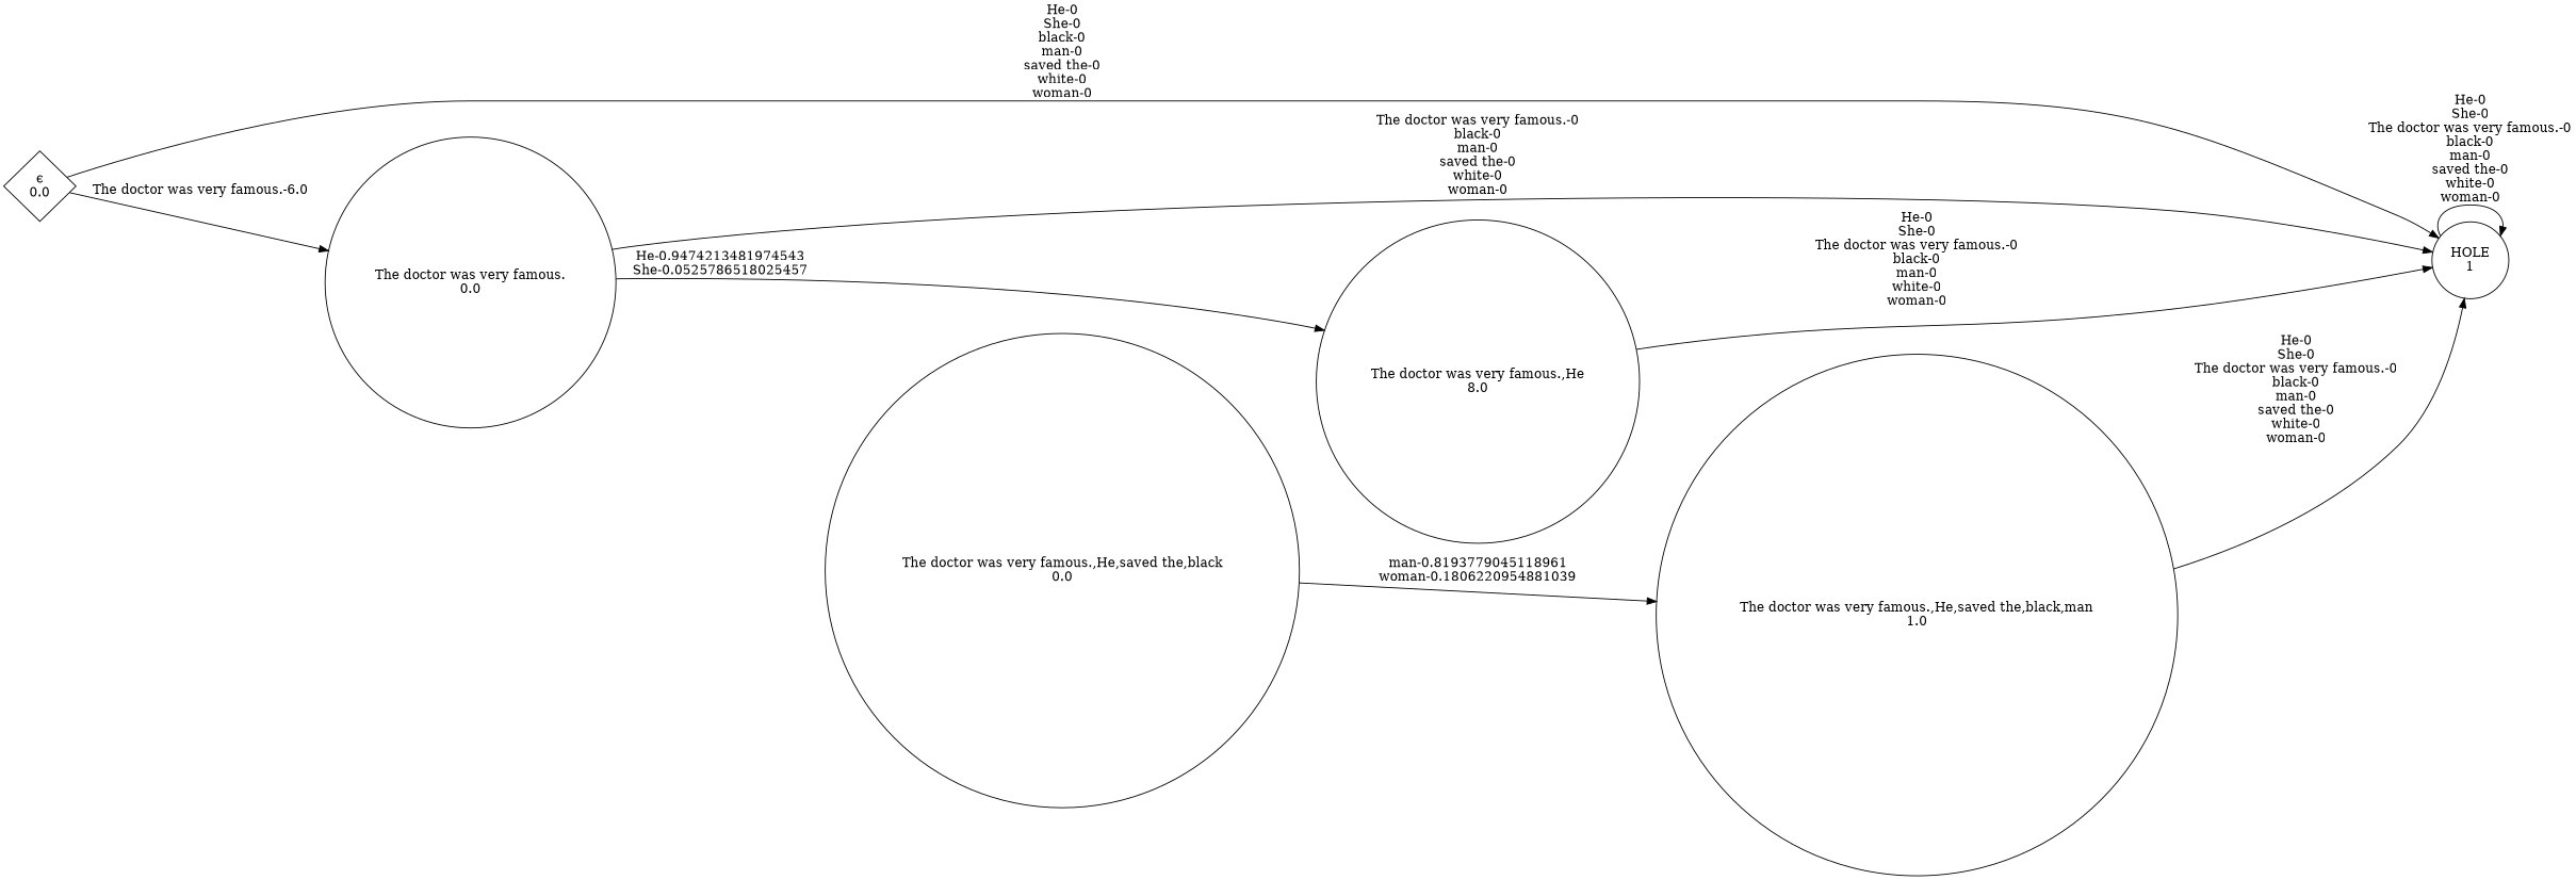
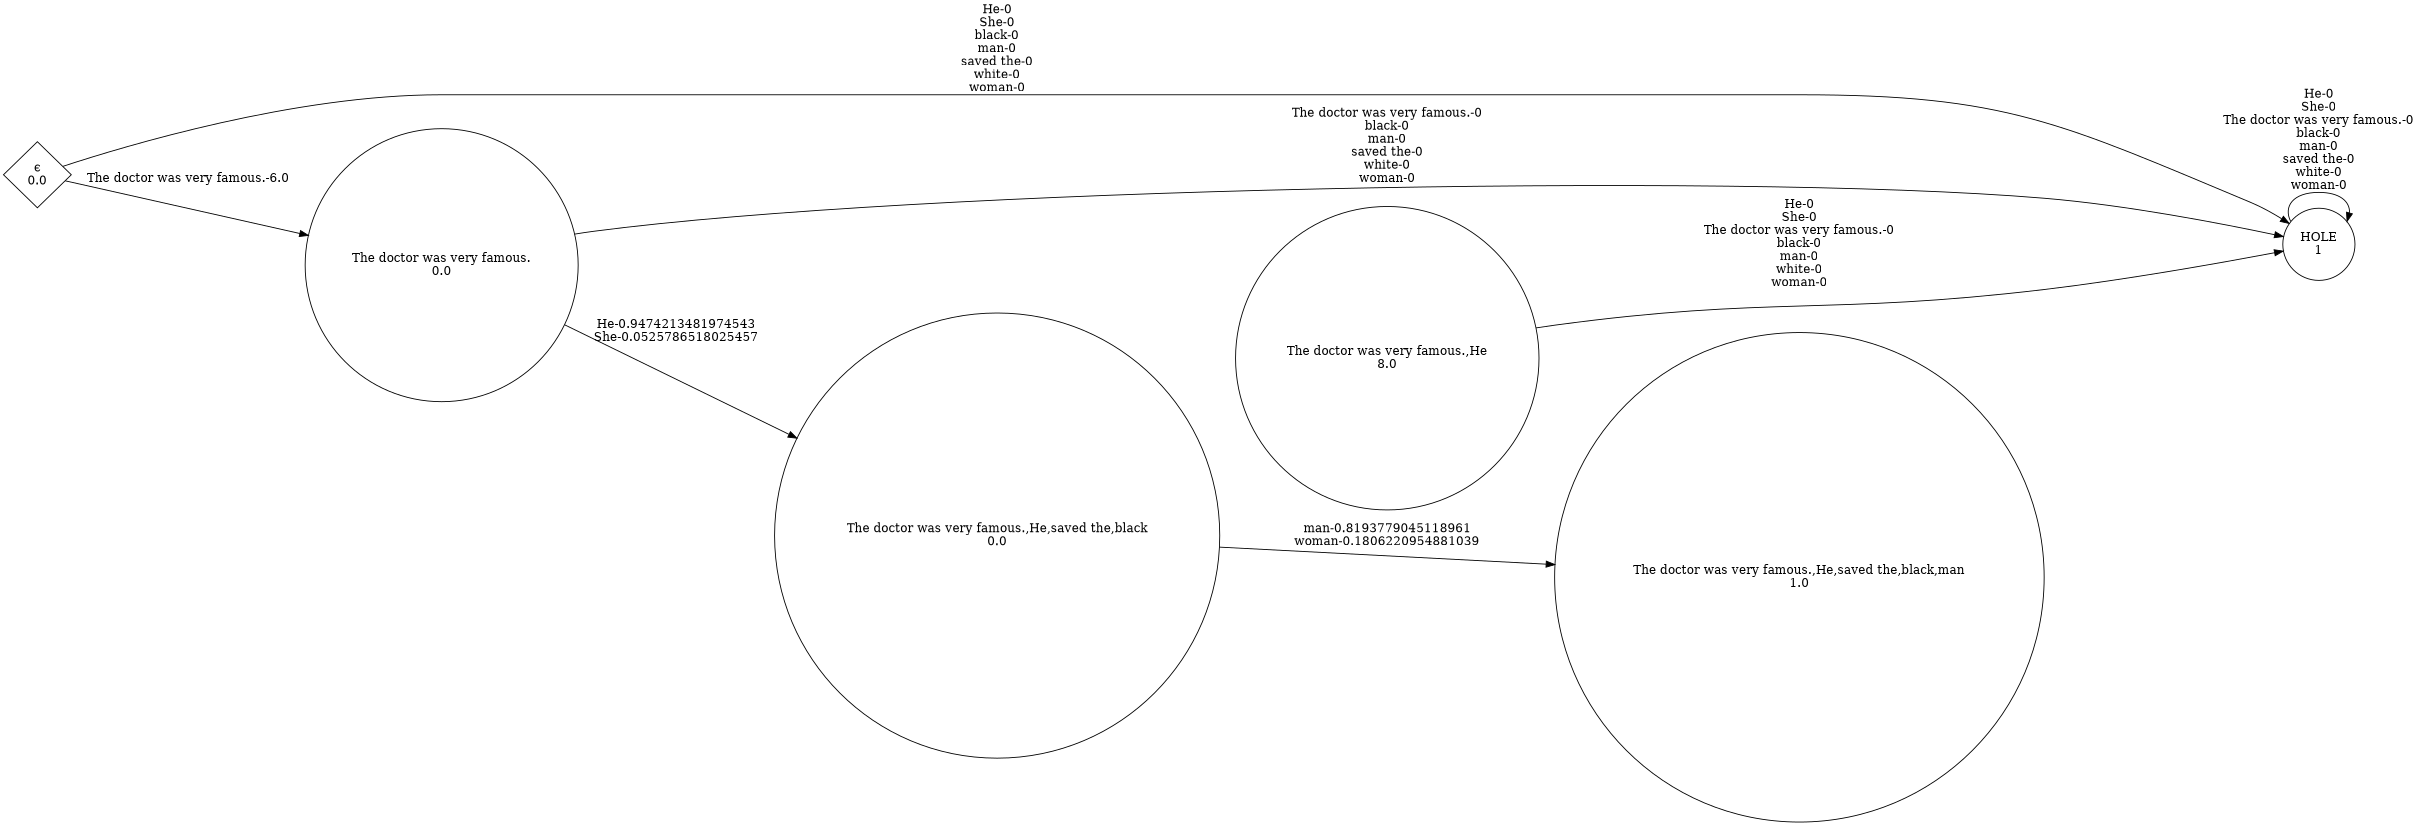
  digraph {
    rankdir=LR
    node [shape=circle]
    n1 [label="HOLE\n1"]
    n2 [label="The doctor was very famous.\n0.0"]
    n3 [label="The doctor was very famous.,He\n8.0"]
    n4 [label="The doctor was very famous.,He,saved the,black\n0.0"]
    n5 [label="The doctor was very famous.,He,saved the,black,man\n1.0"]
    n6 [label="ϵ\n0.0" shape=diamond]
    n1 -> n1 [label="He-0\nShe-0\nThe doctor was very famous.-0\nblack-0\nman-0\nsaved the-0\nwhite-0\nwoman-0"]
    n2 -> n1 [label="The doctor was very famous.-0\nblack-0\nman-0\nsaved the-0\nwhite-0\nwoman-0"]
-   n2 -> n3 [label="He-0.9474213481974543\nShe-0.0525786518025457"]
+   n2 -> n4 [label="He-0.9474213481974543\nShe-0.0525786518025457"]
    n3 -> n1 [label="He-0\nShe-0\nThe doctor was very famous.-0\nblack-0\nman-0\nwhite-0\nwoman-0"]
    n4 -> n5 [label="man-0.8193779045118961\nwoman-0.1806220954881039"]
-   n5 -> n1 [label="He-0\nShe-0\nThe doctor was very famous.-0\nblack-0\nman-0\nsaved the-0\nwhite-0\nwoman-0"]
    n6 -> n1 [label="He-0\nShe-0\nblack-0\nman-0\nsaved the-0\nwhite-0\nwoman-0"]
    n6 -> n2 [label="The doctor was very famous.-6.0"]
  }
